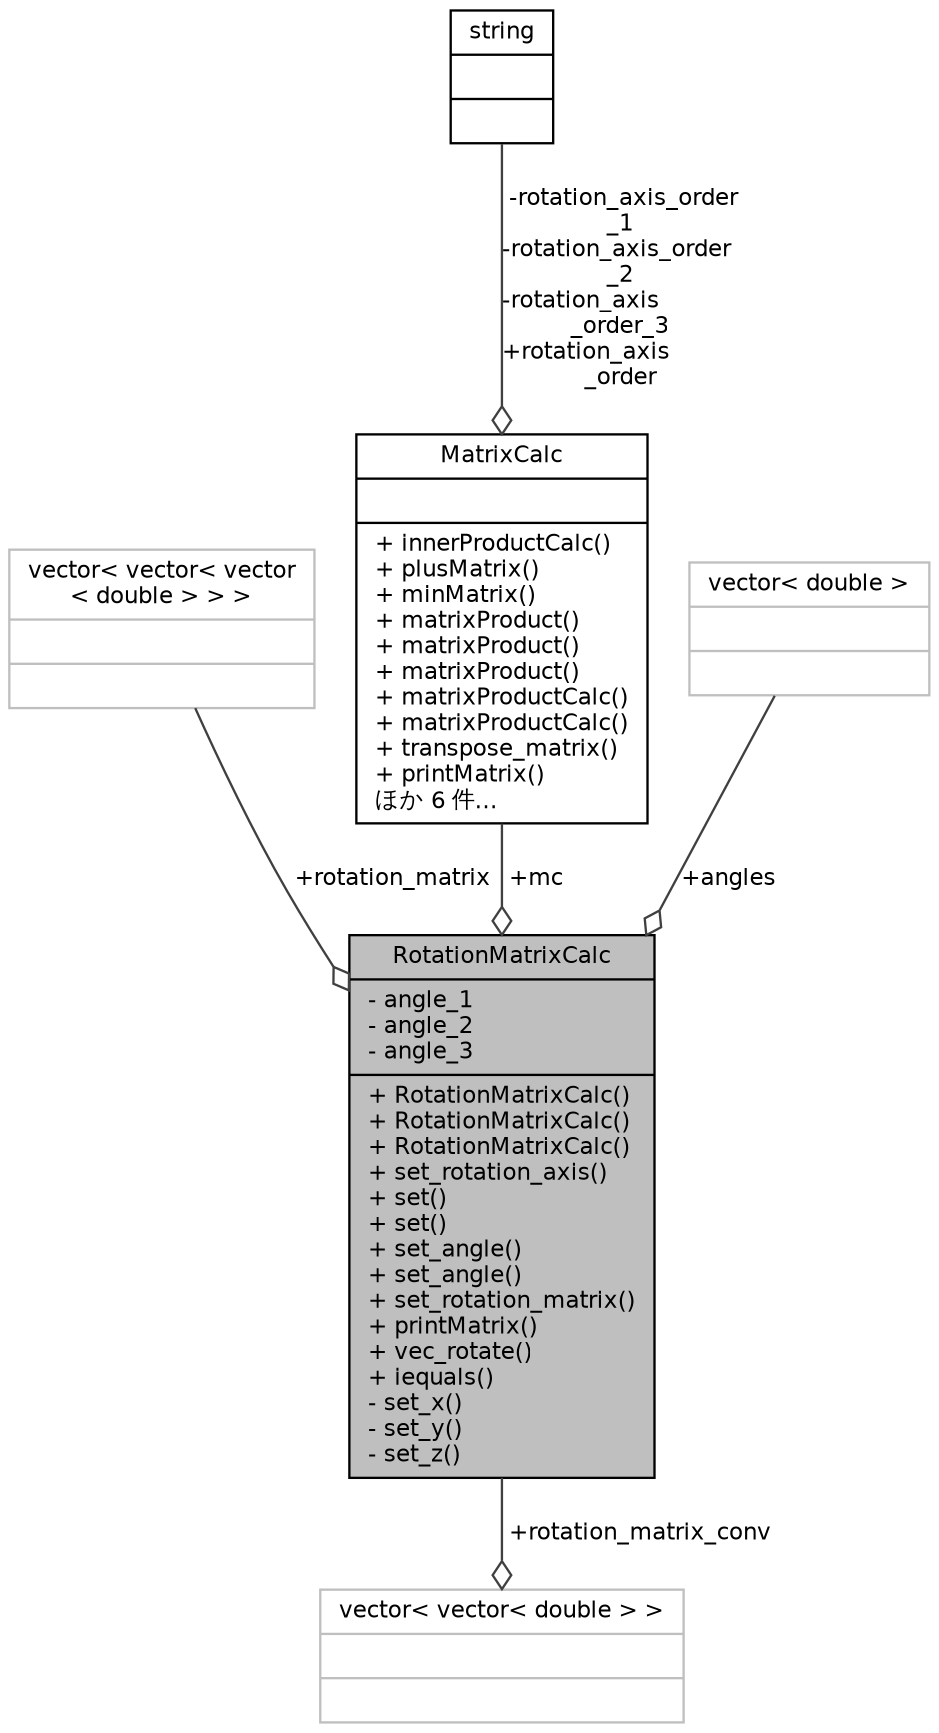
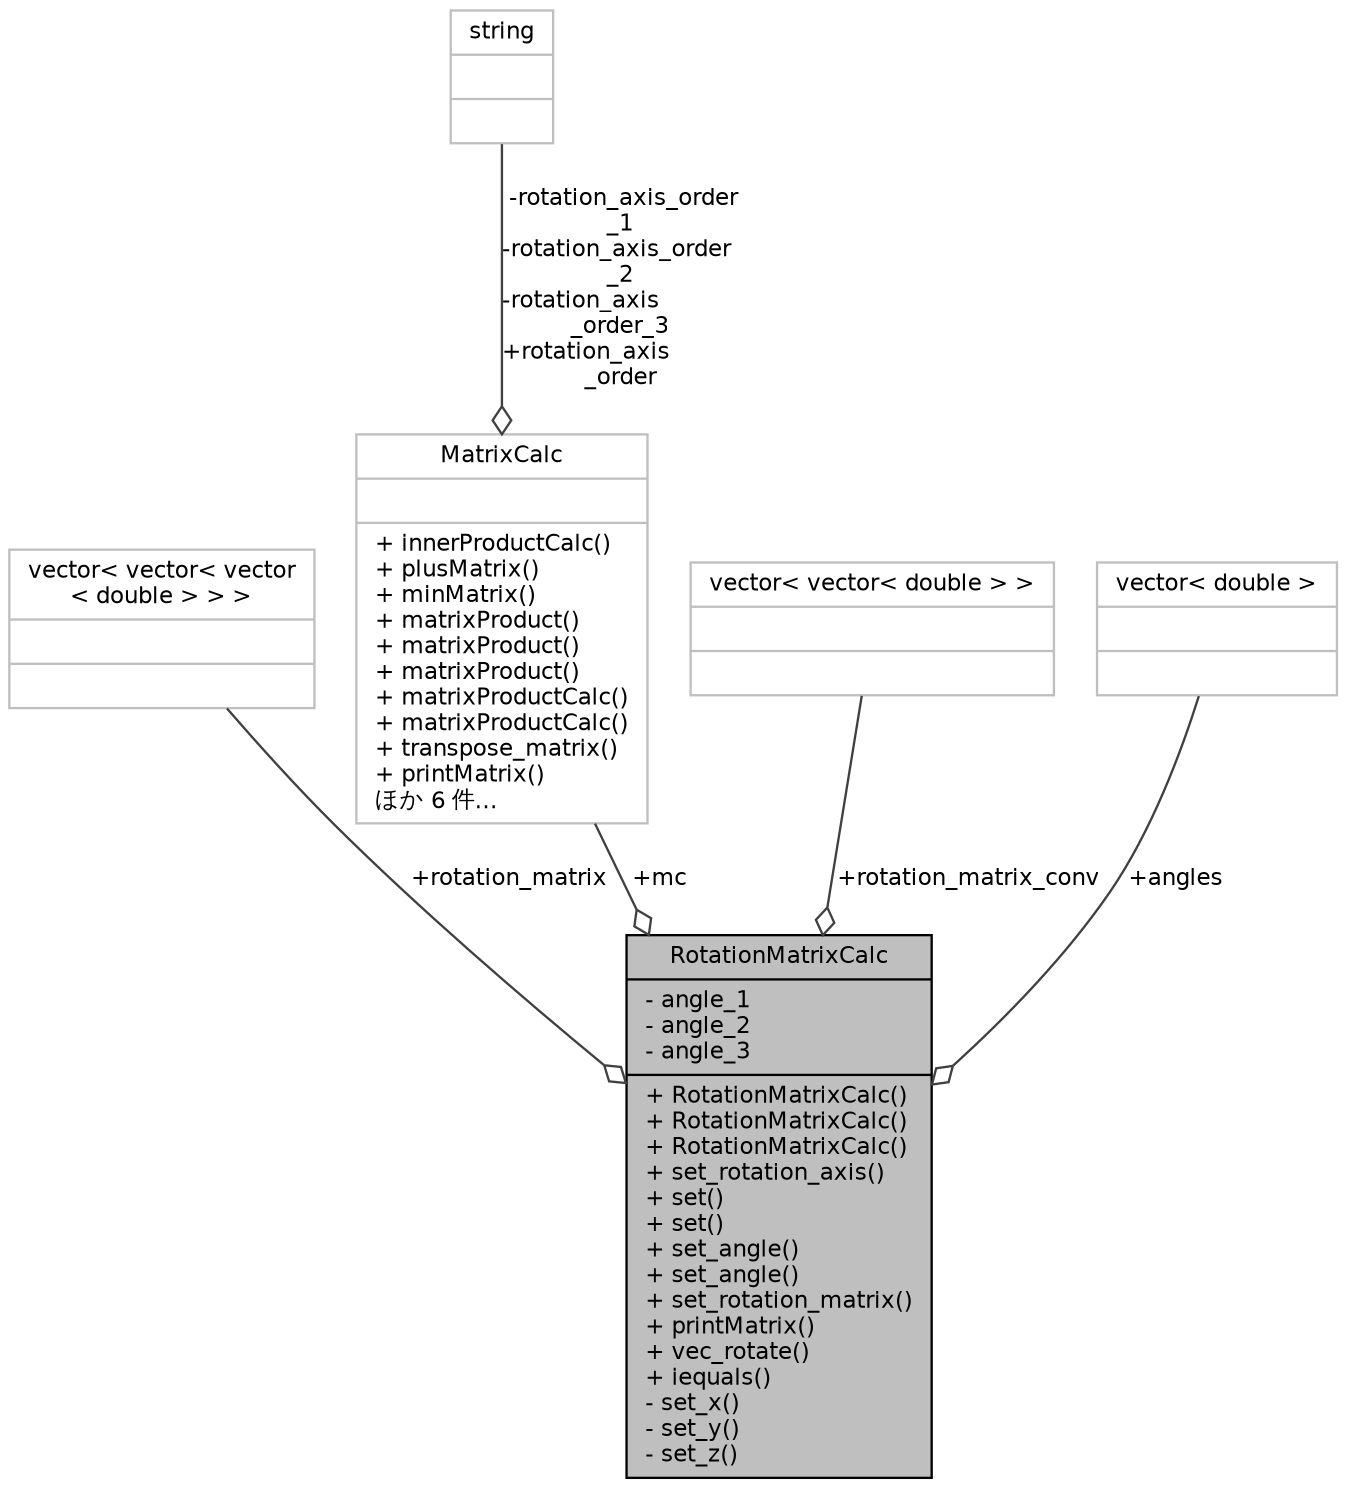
  digraph {
    node [color=grey75 fillcolor=white fontname=Helvetica fontsize=10 shape=record style=filled]
    edge [arrowhead=odiamond color=grey25 fontname=Helvetica fontsize=10 labelfontname=Helvetica labelfontsize=10 style=solid]
    n1 [color=black fillcolor=grey75 fontcolor=black height=0.2 label="{RotationMatrixCalc\n|- angle_1\l- angle_2\l- angle_3\l|+ RotationMatrixCalc()\l+ RotationMatrixCalc()\l+ RotationMatrixCalc()\l+ set_rotation_axis()\l+ set()\l+ set()\l+ set_angle()\l+ set_angle()\l+ set_rotation_matrix()\l+ printMatrix()\l+ vec_rotate()\l+ iequals()\l- set_x()\l- set_y()\l- set_z()\l}" width=0.4]
    n2 [height=0.2 label="{vector\< vector\< vector\l\< double \> \> \>\n||}" width=0.4]
-   n3 [color=black height=0.2 label="{MatrixCalc\n||+ innerProductCalc()\l+ plusMatrix()\l+ minMatrix()\l+ matrixProduct()\l+ matrixProduct()\l+ matrixProduct()\l+ matrixProductCalc()\l+ matrixProductCalc()\l+ transpose_matrix()\l+ printMatrix()\lほか 6 件…\l}" width=0.4]
+   n3 [height=0.2 label="{MatrixCalc\n||+ innerProductCalc()\l+ plusMatrix()\l+ minMatrix()\l+ matrixProduct()\l+ matrixProduct()\l+ matrixProduct()\l+ matrixProductCalc()\l+ matrixProductCalc()\l+ transpose_matrix()\l+ printMatrix()\lほか 6 件…\l}" width=0.4]
    n4 [height=0.2 label="{vector\< vector\< double \> \>\n||}" width=0.4]
-   n5 [color=black height=0.2 label="{string\n||}" width=0.4]
+   n5 [height=0.2 label="{string\n||}" width=0.4]
    n6 [height=0.2 label="{vector\< double \>\n||}" width=0.4]
    n2 -> n1 [label=" +rotation_matrix"]
    n3 -> n1 [label=" +mc"]
-   n1 -> n4 [label=" +rotation_matrix_conv"]
+   n4 -> n1 [label=" +rotation_matrix_conv"]
    n5 -> n3 [label=" -rotation_axis_order\l_1\n-rotation_axis_order\l_2\n-rotation_axis\l_order_3\n+rotation_axis\l_order"]
    n6 -> n1 [label=" +angles"]
  }
